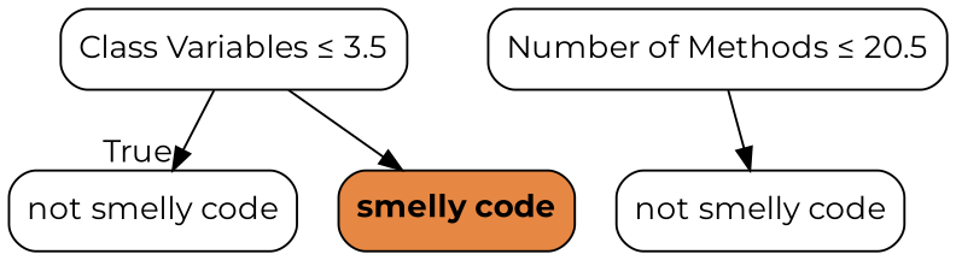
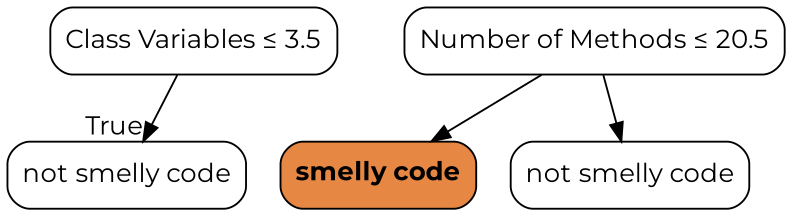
  digraph {
    fontname=Montserrat
    node [color=black fillcolor="#FFFFFF" fontname=Montserrat shape=box style="filled, rounded"]
    edge [fontname=Montserrat]
    n1 [label=<Class Variables &le; 3.5>]
    n2 [label=<not smelly code>]
    n3 [label=<Number of Methods &le; 20.5>]
    n4 [fillcolor="#e68743" label=<<b>smelly code</b>>]
    n5 [label=<not smelly code>]
    n1 -> n2 [headlabel=True labelangle=45 labeldistance=2.5]
-   n1 -> n4
+   n3 -> n4
    n3 -> n5
  }
